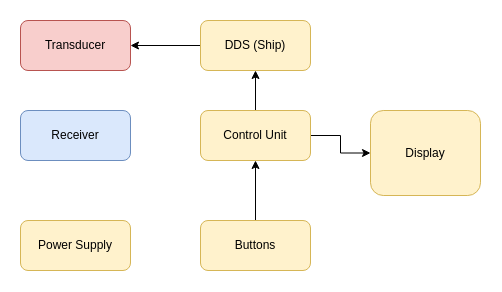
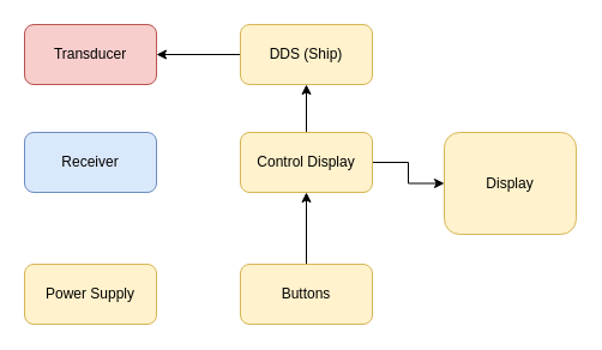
  <mxCell id="0" />
  <mxCell id="1" parent="0" />
  <mxCell id="2" value="" style="edgeStyle=orthogonalEdgeStyle;rounded=0;orthogonalLoop=1;jettySize=auto;html=1;" edge="1" parent="1" source="3" target="4"><mxGeometry relative="1" as="geometry" /></mxCell>
  <mxCell id="3" value="DDS (Ship)" style="rounded=1;whiteSpace=wrap;html=1;fillColor=#fff2cc;strokeColor=#d6b656;" vertex="1" parent="1"><mxGeometry x="200" y="20" width="110" height="50" as="geometry" /></mxCell>
  <mxCell id="4" value="Transducer" style="rounded=1;whiteSpace=wrap;html=1;fillColor=#f8cecc;strokeColor=#b85450;" vertex="1" parent="1"><mxGeometry x="20" y="20" width="110" height="50" as="geometry" /></mxCell>
  <mxCell id="5" value="Receiver" style="rounded=1;whiteSpace=wrap;html=1;fillColor=#dae8fc;strokeColor=#6c8ebf;" vertex="1" parent="1"><mxGeometry x="20" y="110" width="110" height="50" as="geometry" /></mxCell>
  <mxCell id="6" value="Display" style="rounded=1;whiteSpace=wrap;html=1;fillColor=#fff2cc;strokeColor=#d6b656;" vertex="1" parent="1"><mxGeometry x="370" y="110" width="110" height="85" as="geometry" /></mxCell>
  <mxCell id="7" value="" style="edgeStyle=orthogonalEdgeStyle;rounded=0;orthogonalLoop=1;jettySize=auto;html=1;" edge="1" parent="1" source="9" target="3"><mxGeometry relative="1" as="geometry" /></mxCell>
  <mxCell id="8" value="" style="edgeStyle=orthogonalEdgeStyle;rounded=0;orthogonalLoop=1;jettySize=auto;html=1;" edge="1" parent="1" source="9" target="6"><mxGeometry relative="1" as="geometry" /></mxCell>
- <mxCell id="9" value="Control Unit" style="rounded=1;whiteSpace=wrap;html=1;fillColor=#fff2cc;strokeColor=#d6b656;" vertex="1" parent="1"><mxGeometry x="200" y="110" width="110" height="50" as="geometry" /></mxCell>
+ <mxCell id="9" value="Control Display" style="rounded=1;whiteSpace=wrap;html=1;fillColor=#fff2cc;strokeColor=#d6b656;" vertex="1" parent="1"><mxGeometry x="200" y="110" width="110" height="50" as="geometry" /></mxCell>
  <mxCell id="10" value="Power Supply" style="rounded=1;whiteSpace=wrap;html=1;fillColor=#fff2cc;strokeColor=#d6b656;" vertex="1" parent="1"><mxGeometry x="20" y="220" width="110" height="50" as="geometry" /></mxCell>
  <mxCell id="11" style="edgeStyle=orthogonalEdgeStyle;rounded=0;orthogonalLoop=1;jettySize=auto;html=1;" edge="1" parent="1" source="12" target="9"><mxGeometry relative="1" as="geometry" /></mxCell>
  <mxCell id="12" value="Buttons" style="rounded=1;whiteSpace=wrap;html=1;fillColor=#fff2cc;strokeColor=#d6b656;" vertex="1" parent="1"><mxGeometry x="200" y="220" width="110" height="50" as="geometry" /></mxCell>
